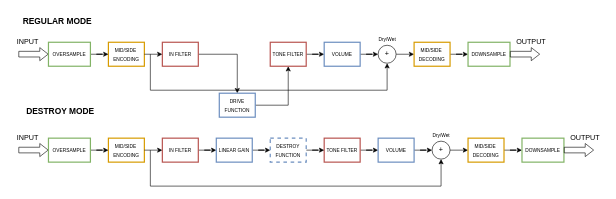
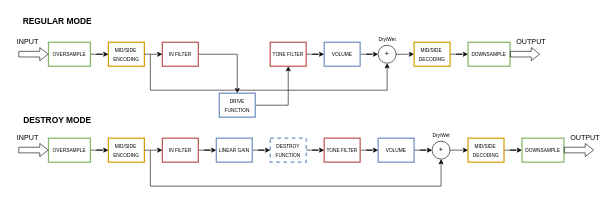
  <mxCell id="0" />
  <mxCell id="1" parent="0" />
  <mxCell id="2" value="" style="shape=flexArrow;endArrow=classic;html=1;rounded=0;endWidth=11.429;endSize=4.334;width=9.429;" edge="1" parent="1"><mxGeometry width="50" height="50" relative="1" as="geometry"><mxPoint x="30" y="89.86" as="sourcePoint" /><mxPoint x="80" y="89.86" as="targetPoint" /></mxGeometry></mxCell>
  <mxCell id="3" value="INPUT" style="text;html=1;align=center;verticalAlign=middle;resizable=0;points=[];autosize=1;strokeColor=none;fillColor=none;" vertex="1" parent="1"><mxGeometry x="20" y="60" width="50" height="20" as="geometry" /></mxCell>
  <mxCell id="4" value="&lt;font style=&quot;font-size: 8px;&quot;&gt;MID/SIDE&amp;nbsp;&lt;br&gt;ENCODING&lt;/font&gt;" style="rounded=0;whiteSpace=wrap;html=1;align=center;fillColor=default;strokeColor=#d79b00;strokeWidth=2;" vertex="1" parent="1"><mxGeometry x="180" y="70" width="60" height="40" as="geometry" /></mxCell>
  <mxCell id="5" value="" style="endArrow=classic;html=1;rounded=0;fontSize=8;exitX=1;exitY=0.5;exitDx=0;exitDy=0;" edge="1" parent="1" source="4"><mxGeometry width="50" height="50" relative="1" as="geometry"><mxPoint x="320" y="140" as="sourcePoint" /><mxPoint x="270" y="90" as="targetPoint" /></mxGeometry></mxCell>
  <mxCell id="6" value="" style="edgeStyle=orthogonalEdgeStyle;rounded=0;orthogonalLoop=1;jettySize=auto;html=1;fontSize=8;" edge="1" parent="1" source="7" target="9"><mxGeometry relative="1" as="geometry" /></mxCell>
  <mxCell id="7" value="&lt;span style=&quot;font-size: 8px;&quot;&gt;IN FILTER&lt;/span&gt;" style="rounded=0;whiteSpace=wrap;html=1;fillColor=default;strokeColor=#b85450;strokeWidth=2;" vertex="1" parent="1"><mxGeometry x="270" y="70" width="60" height="40" as="geometry" /></mxCell>
  <mxCell id="8" value="" style="edgeStyle=orthogonalEdgeStyle;rounded=0;orthogonalLoop=1;jettySize=auto;html=1;fontSize=8;" edge="1" parent="1" source="9" target="11"><mxGeometry relative="1" as="geometry" /></mxCell>
  <mxCell id="9" value="&lt;span style=&quot;font-size: 8px;&quot;&gt;DRIVE FUNCTION&lt;/span&gt;" style="rounded=0;whiteSpace=wrap;html=1;fillColor=default;strokeColor=#6c8ebf;strokeWidth=2;" vertex="1" parent="1"><mxGeometry x="365" y="155" width="60" height="40" as="geometry" /></mxCell>
  <mxCell id="10" value="" style="edgeStyle=orthogonalEdgeStyle;rounded=0;orthogonalLoop=1;jettySize=auto;html=1;fontSize=8;" edge="1" parent="1" source="11" target="13"><mxGeometry relative="1" as="geometry" /></mxCell>
  <mxCell id="11" value="&lt;span style=&quot;font-size: 8px;&quot;&gt;TONE FILTER&lt;/span&gt;" style="rounded=0;whiteSpace=wrap;html=1;fillColor=default;strokeColor=#b85450;strokeWidth=2;" vertex="1" parent="1"><mxGeometry x="450" y="70" width="60" height="40" as="geometry" /></mxCell>
  <mxCell id="12" value="" style="edgeStyle=orthogonalEdgeStyle;rounded=0;orthogonalLoop=1;jettySize=auto;html=1;fontSize=8;" edge="1" parent="1" source="13" target="15"><mxGeometry relative="1" as="geometry" /></mxCell>
  <mxCell id="13" value="&lt;span style=&quot;font-size: 8px;&quot;&gt;VOLUME&lt;/span&gt;" style="rounded=0;whiteSpace=wrap;html=1;fillColor=default;strokeColor=#6c8ebf;strokeWidth=2;" vertex="1" parent="1"><mxGeometry x="540" y="70" width="60" height="40" as="geometry" /></mxCell>
  <mxCell id="14" value="" style="edgeStyle=orthogonalEdgeStyle;rounded=0;orthogonalLoop=1;jettySize=auto;html=1;fontSize=8;" edge="1" parent="1" source="15"><mxGeometry relative="1" as="geometry"><mxPoint x="690" y="90" as="targetPoint" /></mxGeometry></mxCell>
  <mxCell id="15" value="+" style="ellipse;whiteSpace=wrap;html=1;rounded=0;" vertex="1" parent="1"><mxGeometry x="630" y="75" width="30" height="30" as="geometry" /></mxCell>
  <mxCell id="16" value="" style="endArrow=classic;html=1;rounded=0;fontSize=8;entryX=0.5;entryY=1;entryDx=0;entryDy=0;" edge="1" parent="1" target="15"><mxGeometry width="50" height="50" relative="1" as="geometry"><mxPoint x="250" y="90" as="sourcePoint" /><mxPoint x="680" y="150" as="targetPoint" /><Array as="points"><mxPoint x="250" y="150" /><mxPoint x="645" y="150" /></Array></mxGeometry></mxCell>
  <mxCell id="17" value="" style="edgeStyle=orthogonalEdgeStyle;rounded=0;orthogonalLoop=1;jettySize=auto;html=1;fontSize=8;" edge="1" parent="1" source="18" target="4"><mxGeometry relative="1" as="geometry" /></mxCell>
  <mxCell id="18" value="&lt;span style=&quot;font-size: 8px;&quot;&gt;OVERSAMPLE&lt;/span&gt;" style="rounded=0;whiteSpace=wrap;html=1;align=center;fillColor=default;strokeColor=#82b366;gradientColor=none;strokeWidth=2;" vertex="1" parent="1"><mxGeometry x="80" y="70" width="70" height="40" as="geometry" /></mxCell>
  <mxCell id="19" value="Dry/Wet" style="text;html=1;align=center;verticalAlign=middle;resizable=0;points=[];autosize=1;strokeColor=none;fillColor=none;fontSize=8;" vertex="1" parent="1"><mxGeometry x="625" y="55" width="40" height="20" as="geometry" /></mxCell>
  <mxCell id="20" value="" style="edgeStyle=orthogonalEdgeStyle;rounded=0;orthogonalLoop=1;jettySize=auto;html=1;fontSize=8;" edge="1" parent="1" source="21" target="22"><mxGeometry relative="1" as="geometry" /></mxCell>
  <mxCell id="21" value="&lt;span style=&quot;font-size: 8px;&quot;&gt;MID/SIDE&amp;nbsp;&lt;br&gt;DECODING&lt;br&gt;&lt;/span&gt;" style="rounded=0;whiteSpace=wrap;html=1;fillColor=default;strokeColor=#d79b00;strokeWidth=2;" vertex="1" parent="1"><mxGeometry x="690" y="70" width="60" height="40" as="geometry" /></mxCell>
  <mxCell id="22" value="&lt;span style=&quot;font-size: 8px;&quot;&gt;DOWNSAMPLE&lt;br&gt;&lt;/span&gt;" style="rounded=0;whiteSpace=wrap;html=1;fillColor=default;strokeColor=#82b366;gradientColor=none;strokeWidth=2;" vertex="1" parent="1"><mxGeometry x="780" y="70" width="70" height="40" as="geometry" /></mxCell>
  <mxCell id="23" value="" style="shape=flexArrow;endArrow=classic;html=1;rounded=0;endWidth=11.429;endSize=4.334;width=9.429;" edge="1" parent="1"><mxGeometry width="50" height="50" relative="1" as="geometry"><mxPoint x="850" y="89.86" as="sourcePoint" /><mxPoint x="900" y="89.86" as="targetPoint" /></mxGeometry></mxCell>
  <mxCell id="24" value="OUTPUT" style="text;html=1;align=center;verticalAlign=middle;resizable=0;points=[];autosize=1;strokeColor=none;fillColor=none;" vertex="1" parent="1"><mxGeometry x="855" y="60" width="60" height="20" as="geometry" /></mxCell>
  <mxCell id="25" value="" style="shape=flexArrow;endArrow=classic;html=1;rounded=0;endWidth=11.429;endSize=4.334;width=9.429;" edge="1" parent="1"><mxGeometry width="50" height="50" relative="1" as="geometry"><mxPoint x="30" y="249.86" as="sourcePoint" /><mxPoint x="80" y="249.86" as="targetPoint" /></mxGeometry></mxCell>
  <mxCell id="26" value="INPUT" style="text;html=1;align=center;verticalAlign=middle;resizable=0;points=[];autosize=1;strokeColor=none;fillColor=none;" vertex="1" parent="1"><mxGeometry x="20" y="220" width="50" height="20" as="geometry" /></mxCell>
  <mxCell id="27" value="&lt;font style=&quot;font-size: 8px;&quot;&gt;MID/SIDE&amp;nbsp;&lt;br&gt;ENCODING&lt;/font&gt;" style="rounded=0;whiteSpace=wrap;html=1;align=center;fillColor=default;strokeColor=#d79b00;strokeWidth=2;" vertex="1" parent="1"><mxGeometry x="180" y="230" width="60" height="40" as="geometry" /></mxCell>
  <mxCell id="28" value="" style="endArrow=classic;html=1;rounded=0;fontSize=8;exitX=1;exitY=0.5;exitDx=0;exitDy=0;" edge="1" parent="1" source="27"><mxGeometry width="50" height="50" relative="1" as="geometry"><mxPoint x="320" y="300" as="sourcePoint" /><mxPoint x="270" y="250" as="targetPoint" /></mxGeometry></mxCell>
  <mxCell id="29" value="" style="edgeStyle=orthogonalEdgeStyle;rounded=0;orthogonalLoop=1;jettySize=auto;html=1;fontSize=8;" edge="1" parent="1" source="30" target="32"><mxGeometry relative="1" as="geometry" /></mxCell>
  <mxCell id="30" value="&lt;span style=&quot;font-size: 8px;&quot;&gt;IN FILTER&lt;/span&gt;" style="rounded=0;whiteSpace=wrap;html=1;fillColor=default;strokeColor=#b85450;strokeWidth=2;" vertex="1" parent="1"><mxGeometry x="270" y="230" width="60" height="40" as="geometry" /></mxCell>
  <mxCell id="31" value="" style="edgeStyle=orthogonalEdgeStyle;rounded=0;orthogonalLoop=1;jettySize=auto;html=1;fontSize=14;" edge="1" parent="1" source="32" target="51"><mxGeometry relative="1" as="geometry" /></mxCell>
  <mxCell id="32" value="&lt;span style=&quot;font-size: 8px;&quot;&gt;LINEAR GAIN&lt;/span&gt;" style="rounded=0;whiteSpace=wrap;html=1;fillColor=default;strokeColor=#6c8ebf;strokeWidth=2;" vertex="1" parent="1"><mxGeometry x="360" y="230" width="60" height="40" as="geometry" /></mxCell>
  <mxCell id="33" value="" style="edgeStyle=orthogonalEdgeStyle;rounded=0;orthogonalLoop=1;jettySize=auto;html=1;fontSize=8;" edge="1" parent="1" source="34" target="36"><mxGeometry relative="1" as="geometry" /></mxCell>
  <mxCell id="34" value="&lt;span style=&quot;font-size: 8px;&quot;&gt;TONE FILTER&lt;/span&gt;" style="rounded=0;whiteSpace=wrap;html=1;fillColor=default;strokeColor=#b85450;strokeWidth=2;" vertex="1" parent="1"><mxGeometry x="540" y="230" width="60" height="40" as="geometry" /></mxCell>
  <mxCell id="35" value="" style="edgeStyle=orthogonalEdgeStyle;rounded=0;orthogonalLoop=1;jettySize=auto;html=1;fontSize=8;" edge="1" parent="1" source="36" target="38"><mxGeometry relative="1" as="geometry" /></mxCell>
  <mxCell id="36" value="&lt;span style=&quot;font-size: 8px;&quot;&gt;VOLUME&lt;/span&gt;" style="rounded=0;whiteSpace=wrap;html=1;fillColor=default;strokeColor=#6c8ebf;strokeWidth=2;" vertex="1" parent="1"><mxGeometry x="630" y="230" width="60" height="40" as="geometry" /></mxCell>
  <mxCell id="37" value="" style="edgeStyle=orthogonalEdgeStyle;rounded=0;orthogonalLoop=1;jettySize=auto;html=1;fontSize=8;" edge="1" parent="1" source="38"><mxGeometry relative="1" as="geometry"><mxPoint x="780" y="250" as="targetPoint" /></mxGeometry></mxCell>
  <mxCell id="38" value="+" style="ellipse;whiteSpace=wrap;html=1;rounded=0;" vertex="1" parent="1"><mxGeometry x="720" y="235" width="30" height="30" as="geometry" /></mxCell>
  <mxCell id="39" value="" style="endArrow=classic;html=1;rounded=0;fontSize=8;entryX=0.5;entryY=1;entryDx=0;entryDy=0;" edge="1" parent="1" target="38"><mxGeometry width="50" height="50" relative="1" as="geometry"><mxPoint x="250" y="250" as="sourcePoint" /><mxPoint x="680" y="310" as="targetPoint" /><Array as="points"><mxPoint x="250" y="310" /><mxPoint x="735" y="310" /></Array></mxGeometry></mxCell>
  <mxCell id="40" value="" style="edgeStyle=orthogonalEdgeStyle;rounded=0;orthogonalLoop=1;jettySize=auto;html=1;fontSize=8;" edge="1" parent="1" source="41" target="27"><mxGeometry relative="1" as="geometry" /></mxCell>
  <mxCell id="41" value="&lt;span style=&quot;font-size: 8px;&quot;&gt;OVERSAMPLE&lt;/span&gt;" style="rounded=0;whiteSpace=wrap;html=1;align=center;fillColor=default;strokeColor=#82b366;gradientColor=none;strokeWidth=2;" vertex="1" parent="1"><mxGeometry x="80" y="230" width="70" height="40" as="geometry" /></mxCell>
  <mxCell id="42" value="Dry/Wet" style="text;html=1;align=center;verticalAlign=middle;resizable=0;points=[];autosize=1;strokeColor=none;fillColor=none;fontSize=8;" vertex="1" parent="1"><mxGeometry x="715" y="215" width="40" height="20" as="geometry" /></mxCell>
  <mxCell id="43" value="" style="edgeStyle=orthogonalEdgeStyle;rounded=0;orthogonalLoop=1;jettySize=auto;html=1;fontSize=8;" edge="1" parent="1" source="44" target="45"><mxGeometry relative="1" as="geometry" /></mxCell>
  <mxCell id="44" value="&lt;span style=&quot;font-size: 8px;&quot;&gt;MID/SIDE&amp;nbsp;&lt;br&gt;DECODING&lt;br&gt;&lt;/span&gt;" style="rounded=0;whiteSpace=wrap;html=1;fillColor=default;strokeColor=#d79b00;strokeWidth=2;" vertex="1" parent="1"><mxGeometry x="780" y="230" width="60" height="40" as="geometry" /></mxCell>
  <mxCell id="45" value="&lt;span style=&quot;font-size: 8px;&quot;&gt;DOWNSAMPLE&lt;br&gt;&lt;/span&gt;" style="rounded=0;whiteSpace=wrap;html=1;fillColor=default;strokeColor=#82b366;gradientColor=none;strokeWidth=2;" vertex="1" parent="1"><mxGeometry x="870" y="230" width="70" height="40" as="geometry" /></mxCell>
  <mxCell id="46" value="" style="shape=flexArrow;endArrow=classic;html=1;rounded=0;endWidth=11.429;endSize=4.334;width=9.429;" edge="1" parent="1"><mxGeometry width="50" height="50" relative="1" as="geometry"><mxPoint x="940" y="249.86" as="sourcePoint" /><mxPoint x="990" y="249.86" as="targetPoint" /></mxGeometry></mxCell>
  <mxCell id="47" value="OUTPUT" style="text;html=1;align=center;verticalAlign=middle;resizable=0;points=[];autosize=1;strokeColor=none;fillColor=none;" vertex="1" parent="1"><mxGeometry x="945" y="220" width="60" height="20" as="geometry" /></mxCell>
  <mxCell id="48" value="&lt;font style=&quot;font-size: 14px;&quot;&gt;REGULAR MODE&lt;/font&gt;" style="text;html=1;strokeColor=none;fillColor=none;align=center;verticalAlign=middle;whiteSpace=wrap;rounded=0;fontSize=8;fontStyle=1" vertex="1" parent="1"><mxGeometry x="30" y="20" width="130" height="30" as="geometry" /></mxCell>
- <mxCell id="49" value="&lt;font style=&quot;font-size: 14px;&quot;&gt;DESTROY MODE&lt;/font&gt;" style="text;html=1;strokeColor=none;fillColor=none;align=center;verticalAlign=middle;whiteSpace=wrap;rounded=0;fontSize=8;fontStyle=1" vertex="1" parent="1"><mxGeometry x="35" y="170" width="130" height="30" as="geometry" /></mxCell>
+ <mxCell id="49" value="&lt;font style=&quot;font-size: 14px;&quot;&gt;DESTROY MODE&lt;/font&gt;" style="text;html=1;strokeColor=none;fillColor=none;align=center;verticalAlign=middle;whiteSpace=wrap;rounded=0;fontSize=8;fontStyle=1" vertex="1" parent="1"><mxGeometry x="30" y="185" width="130" height="30" as="geometry" /></mxCell>
  <mxCell id="50" value="" style="edgeStyle=orthogonalEdgeStyle;rounded=0;orthogonalLoop=1;jettySize=auto;html=1;fontSize=14;" edge="1" parent="1" source="51" target="34"><mxGeometry relative="1" as="geometry" /></mxCell>
  <mxCell id="51" value="&lt;span style=&quot;font-size: 8px;&quot;&gt;DESTROY&lt;br&gt;FUNCTION&lt;/span&gt;" style="rounded=0;whiteSpace=wrap;html=1;fillColor=default;strokeColor=#6c8ebf;strokeWidth=2;dashed=1;" vertex="1" parent="1"><mxGeometry x="450" y="230" width="60" height="40" as="geometry" /></mxCell>
